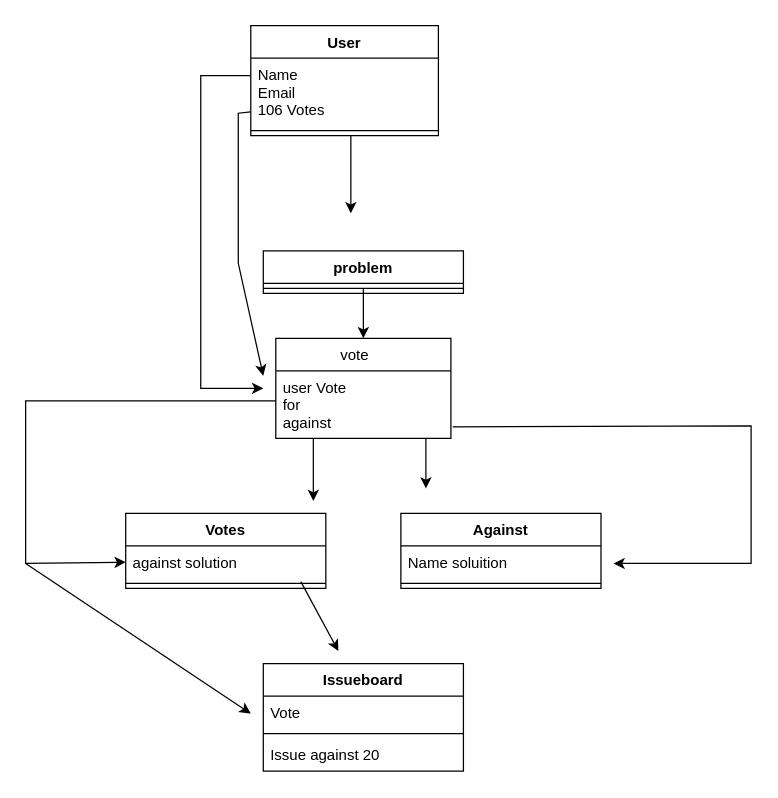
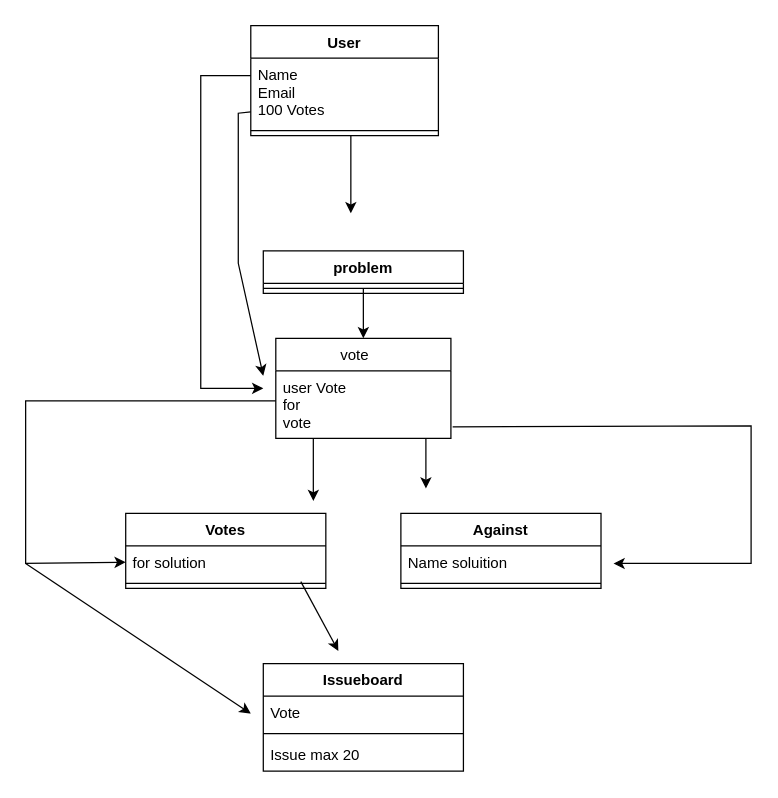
  <mxCell id="0" />
  <mxCell id="1" parent="0" />
  <mxCell id="2" value="User" style="swimlane;fontStyle=1;align=center;verticalAlign=top;childLayout=stackLayout;horizontal=1;startSize=26;horizontalStack=0;resizeParent=1;resizeParentMax=0;resizeLast=0;collapsible=1;marginBottom=0;" parent="1" vertex="1"><mxGeometry x="200" y="20" width="150" height="88" as="geometry" /></mxCell>
  <mxCell id="3" value="" style="endArrow=classic;html=1;rounded=0;" edge="1" parent="2"><mxGeometry width="50" height="50" relative="1" as="geometry"><mxPoint y="69" as="sourcePoint" /><mxPoint x="10" y="280" as="targetPoint" /><Array as="points"><mxPoint x="-10" y="70" /><mxPoint x="-10" y="190" /></Array></mxGeometry></mxCell>
- <mxCell id="4" value="Name&#10;Email&#10;106 Votes&#10;" style="text;strokeColor=none;fillColor=none;align=left;verticalAlign=top;spacingLeft=4;spacingRight=4;overflow=hidden;rotatable=0;points=[[0,0.5],[1,0.5]];portConstraint=eastwest;" parent="2" vertex="1"><mxGeometry y="26" width="150" height="54" as="geometry" /></mxCell>
+ <mxCell id="4" value="Name&#10;Email&#10;100 Votes&#10;" style="text;strokeColor=none;fillColor=none;align=left;verticalAlign=top;spacingLeft=4;spacingRight=4;overflow=hidden;rotatable=0;points=[[0,0.5],[1,0.5]];portConstraint=eastwest;" parent="2" vertex="1"><mxGeometry y="26" width="150" height="54" as="geometry" /></mxCell>
  <mxCell id="5" value="" style="endArrow=classic;html=1;rounded=0;" parent="2" edge="1"><mxGeometry width="50" height="50" relative="1" as="geometry"><mxPoint x="80" y="88" as="sourcePoint" /><mxPoint x="80" y="150" as="targetPoint" /></mxGeometry></mxCell>
  <mxCell id="6" value="" style="line;strokeWidth=1;fillColor=none;align=left;verticalAlign=middle;spacingTop=-1;spacingLeft=3;spacingRight=3;rotatable=0;labelPosition=right;points=[];portConstraint=eastwest;" parent="2" vertex="1"><mxGeometry y="80" width="150" height="8" as="geometry" /></mxCell>
  <mxCell id="7" value="vote    " style="swimlane;fontStyle=0;childLayout=stackLayout;horizontal=1;startSize=26;fillColor=none;horizontalStack=0;resizeParent=1;resizeParentMax=0;resizeLast=0;collapsible=1;marginBottom=0;" parent="1" vertex="1"><mxGeometry x="220" y="270" width="140" height="80" as="geometry" /></mxCell>
  <mxCell id="8" value="" style="endArrow=classic;html=1;rounded=0;" parent="7" edge="1"><mxGeometry width="50" height="50" relative="1" as="geometry"><mxPoint x="30" y="80" as="sourcePoint" /><mxPoint x="30" y="130" as="targetPoint" /></mxGeometry></mxCell>
- <mxCell id="9" value="user Vote&#10;for &#10;against&#10;" style="text;strokeColor=none;fillColor=none;align=left;verticalAlign=top;spacingLeft=4;spacingRight=4;overflow=hidden;rotatable=0;points=[[0,0.5],[1,0.5]];portConstraint=eastwest;" parent="7" vertex="1"><mxGeometry y="26" width="140" height="54" as="geometry" /></mxCell>
+ <mxCell id="9" value="user Vote&#10;for &#10;vote&#10;" style="text;strokeColor=none;fillColor=none;align=left;verticalAlign=top;spacingLeft=4;spacingRight=4;overflow=hidden;rotatable=0;points=[[0,0.5],[1,0.5]];portConstraint=eastwest;" parent="7" vertex="1"><mxGeometry y="26" width="140" height="54" as="geometry" /></mxCell>
  <mxCell id="10" value="Against" style="swimlane;fontStyle=1;align=center;verticalAlign=top;childLayout=stackLayout;horizontal=1;startSize=26;horizontalStack=0;resizeParent=1;resizeParentMax=0;resizeLast=0;collapsible=1;marginBottom=0;" parent="1" vertex="1"><mxGeometry x="320" y="410" width="160" height="60" as="geometry" /></mxCell>
  <mxCell id="11" value="Name soluition" style="text;strokeColor=none;fillColor=none;align=left;verticalAlign=top;spacingLeft=4;spacingRight=4;overflow=hidden;rotatable=0;points=[[0,0.5],[1,0.5]];portConstraint=eastwest;" parent="10" vertex="1"><mxGeometry y="26" width="160" height="26" as="geometry" /></mxCell>
  <mxCell id="12" value="" style="line;strokeWidth=1;fillColor=none;align=left;verticalAlign=middle;spacingTop=-1;spacingLeft=3;spacingRight=3;rotatable=0;labelPosition=right;points=[];portConstraint=eastwest;" parent="10" vertex="1"><mxGeometry y="52" width="160" height="8" as="geometry" /></mxCell>
  <mxCell id="13" value="Votes" style="swimlane;fontStyle=1;align=center;verticalAlign=top;childLayout=stackLayout;horizontal=1;startSize=26;horizontalStack=0;resizeParent=1;resizeParentMax=0;resizeLast=0;collapsible=1;marginBottom=0;" parent="1" vertex="1"><mxGeometry x="100" y="410" width="160" height="60" as="geometry" /></mxCell>
- <mxCell id="14" value="against solution" style="text;strokeColor=none;fillColor=none;align=left;verticalAlign=top;spacingLeft=4;spacingRight=4;overflow=hidden;rotatable=0;points=[[0,0.5],[1,0.5]];portConstraint=eastwest;" parent="13" vertex="1"><mxGeometry y="26" width="160" height="26" as="geometry" /></mxCell>
+ <mxCell id="14" value="for solution" style="text;strokeColor=none;fillColor=none;align=left;verticalAlign=top;spacingLeft=4;spacingRight=4;overflow=hidden;rotatable=0;points=[[0,0.5],[1,0.5]];portConstraint=eastwest;" parent="13" vertex="1"><mxGeometry y="26" width="160" height="26" as="geometry" /></mxCell>
  <mxCell id="15" value="" style="line;strokeWidth=1;fillColor=none;align=left;verticalAlign=middle;spacingTop=-1;spacingLeft=3;spacingRight=3;rotatable=0;labelPosition=right;points=[];portConstraint=eastwest;" parent="13" vertex="1"><mxGeometry y="52" width="160" height="8" as="geometry" /></mxCell>
  <mxCell id="16" value="problem" style="swimlane;fontStyle=1;align=center;verticalAlign=top;childLayout=stackLayout;horizontal=1;startSize=26;horizontalStack=0;resizeParent=1;resizeParentMax=0;resizeLast=0;collapsible=1;marginBottom=0;" parent="1" vertex="1"><mxGeometry x="210" y="200" width="160" height="34" as="geometry" /></mxCell>
  <mxCell id="17" value="" style="line;strokeWidth=1;fillColor=none;align=left;verticalAlign=middle;spacingTop=-1;spacingLeft=3;spacingRight=3;rotatable=0;labelPosition=right;points=[];portConstraint=eastwest;" parent="16" vertex="1"><mxGeometry y="26" width="160" height="8" as="geometry" /></mxCell>
  <mxCell id="18" value="" style="endArrow=classic;html=1;rounded=0;entryX=0.5;entryY=0;entryDx=0;entryDy=0;" parent="1" target="7" edge="1"><mxGeometry width="50" height="50" relative="1" as="geometry"><mxPoint x="290" y="230" as="sourcePoint" /><mxPoint x="340" y="180" as="targetPoint" /></mxGeometry></mxCell>
  <mxCell id="19" value="" style="endArrow=classic;html=1;rounded=0;" parent="1" edge="1"><mxGeometry width="50" height="50" relative="1" as="geometry"><mxPoint x="340" y="350" as="sourcePoint" /><mxPoint x="340" y="390" as="targetPoint" /></mxGeometry></mxCell>
  <mxCell id="20" value="Issueboard" style="swimlane;fontStyle=1;align=center;verticalAlign=top;childLayout=stackLayout;horizontal=1;startSize=26;horizontalStack=0;resizeParent=1;resizeParentMax=0;resizeLast=0;collapsible=1;marginBottom=0;" parent="1" vertex="1"><mxGeometry x="210" y="530" width="160" height="86" as="geometry" /></mxCell>
  <mxCell id="21" value="Vote " style="text;strokeColor=none;fillColor=none;align=left;verticalAlign=top;spacingLeft=4;spacingRight=4;overflow=hidden;rotatable=0;points=[[0,0.5],[1,0.5]];portConstraint=eastwest;" parent="20" vertex="1"><mxGeometry y="26" width="160" height="26" as="geometry" /></mxCell>
  <mxCell id="22" value="" style="line;strokeWidth=1;fillColor=none;align=left;verticalAlign=middle;spacingTop=-1;spacingLeft=3;spacingRight=3;rotatable=0;labelPosition=right;points=[];portConstraint=eastwest;" parent="20" vertex="1"><mxGeometry y="52" width="160" height="8" as="geometry" /></mxCell>
- <mxCell id="23" value="Issue against 20" style="text;strokeColor=none;fillColor=none;align=left;verticalAlign=top;spacingLeft=4;spacingRight=4;overflow=hidden;rotatable=0;points=[[0,0.5],[1,0.5]];portConstraint=eastwest;" parent="20" vertex="1"><mxGeometry y="60" width="160" height="26" as="geometry" /></mxCell>
+ <mxCell id="23" value="Issue max 20" style="text;strokeColor=none;fillColor=none;align=left;verticalAlign=top;spacingLeft=4;spacingRight=4;overflow=hidden;rotatable=0;points=[[0,0.5],[1,0.5]];portConstraint=eastwest;" parent="20" vertex="1"><mxGeometry y="60" width="160" height="26" as="geometry" /></mxCell>
  <mxCell id="24" value="" style="endArrow=classic;html=1;rounded=0;" parent="1" edge="1"><mxGeometry width="50" height="50" relative="1" as="geometry"><mxPoint x="240" y="464.5" as="sourcePoint" /><mxPoint x="270" y="520" as="targetPoint" /></mxGeometry></mxCell>
  <mxCell id="25" value="" style="endArrow=classic;html=1;rounded=0;" edge="1" parent="1"><mxGeometry width="50" height="50" relative="1" as="geometry"><mxPoint x="200" y="60" as="sourcePoint" /><mxPoint x="210" y="310" as="targetPoint" /><Array as="points"><mxPoint x="160" y="60" /><mxPoint x="160" y="310" /></Array></mxGeometry></mxCell>
  <mxCell id="26" value="" style="endArrow=classic;html=1;rounded=0;entryX=0;entryY=0.5;entryDx=0;entryDy=0;" edge="1" parent="1" target="14"><mxGeometry width="50" height="50" relative="1" as="geometry"><mxPoint x="220" y="320" as="sourcePoint" /><mxPoint x="80" y="440" as="targetPoint" /><Array as="points"><mxPoint x="20" y="320" /><mxPoint x="20" y="450" /></Array></mxGeometry></mxCell>
  <mxCell id="27" value="" style="endArrow=classic;html=1;rounded=0;exitX=1.01;exitY=0.829;exitDx=0;exitDy=0;exitPerimeter=0;" edge="1" parent="1" source="9"><mxGeometry width="50" height="50" relative="1" as="geometry"><mxPoint x="370" y="340" as="sourcePoint" /><mxPoint x="490" y="450" as="targetPoint" /><Array as="points"><mxPoint x="600" y="340" /><mxPoint x="600" y="450" /></Array></mxGeometry></mxCell>
  <mxCell id="28" value="" style="endArrow=classic;html=1;rounded=0;" edge="1" parent="1"><mxGeometry width="50" height="50" relative="1" as="geometry"><mxPoint x="20" y="450" as="sourcePoint" /><mxPoint x="200" y="570" as="targetPoint" /></mxGeometry></mxCell>
